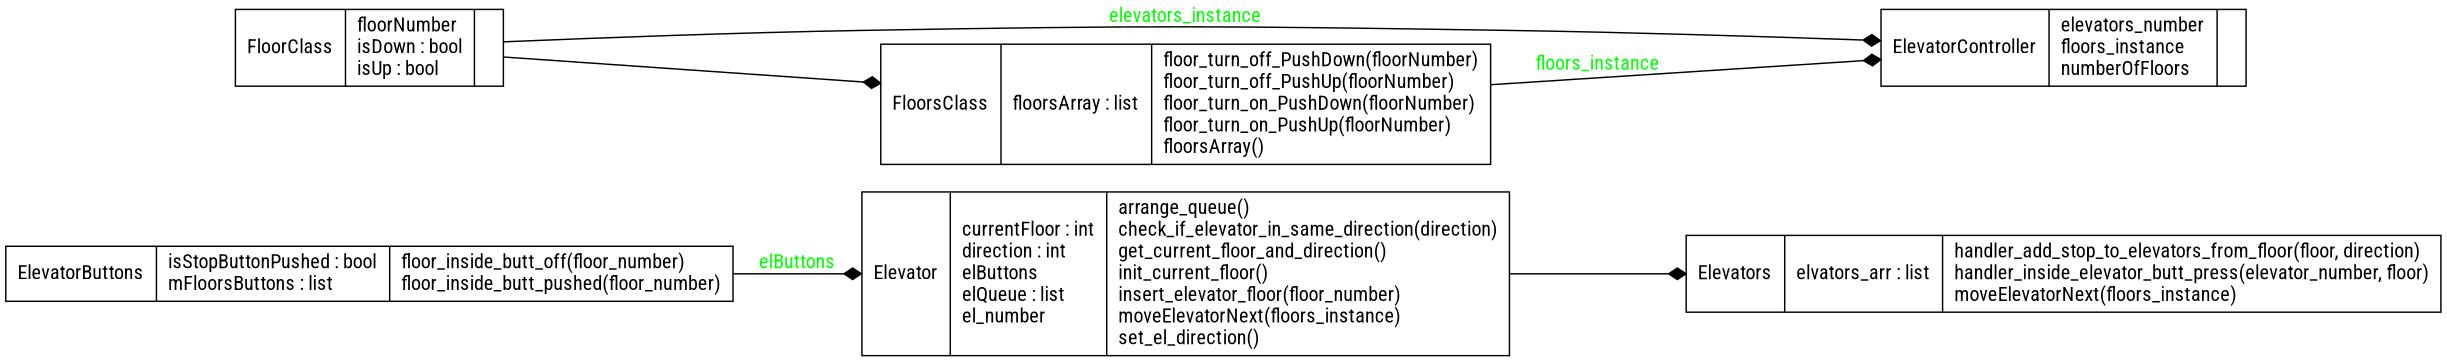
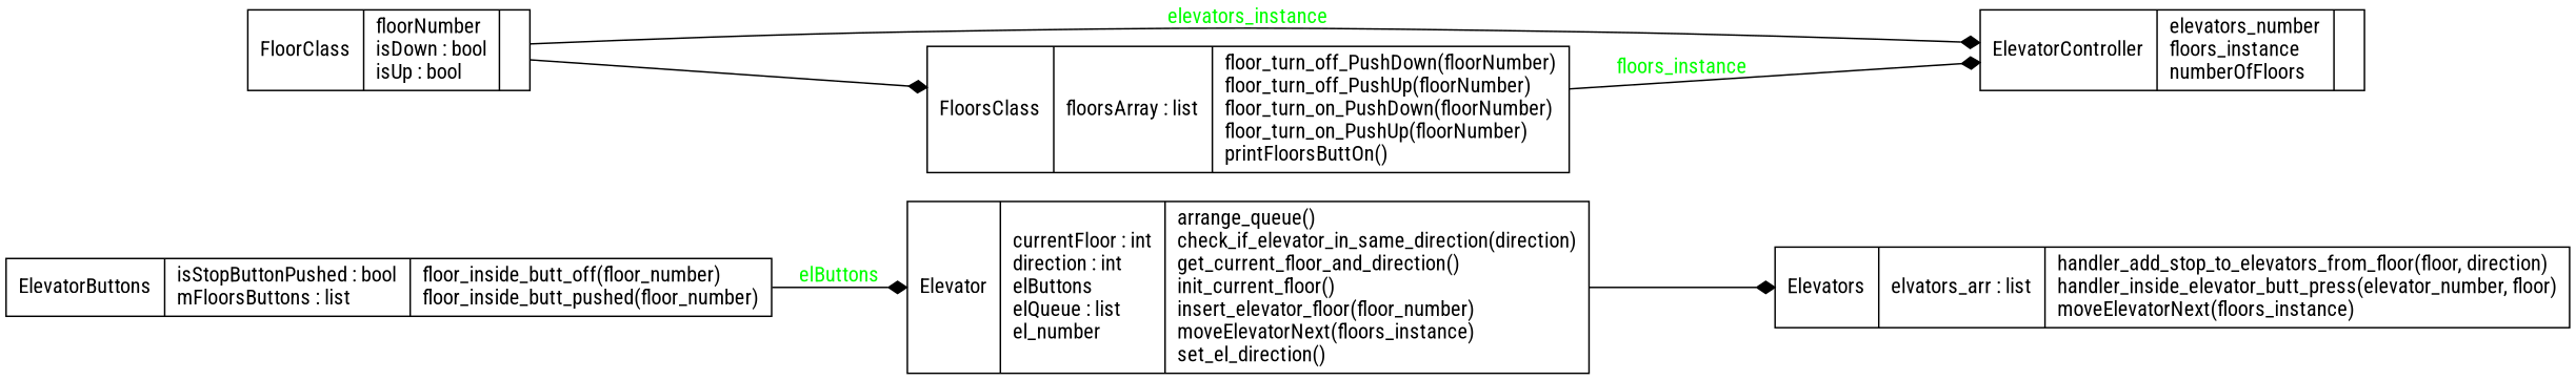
  digraph {
    fontname="Roboto Condensed"
    rankdir=LR
    node [fontname="Roboto Condensed" shape=record]
    edge [arrowhead=diamond arrowtail=none fontcolor=green fontname="Roboto Condensed" style=solid]
    n1 [label="{Elevator|currentFloor : int\ldirection : int\lelButtons\lelQueue : list\lel_number\l|arrange_queue()\lcheck_if_elevator_in_same_direction(direction)\lget_current_floor_and_direction()\linit_current_floor()\linsert_elevator_floor(floor_number)\lmoveElevatorNext(floors_instance)\lset_el_direction()\l}"]
    n2 [label="{Elevators|elvators_arr : list\l|handler_add_stop_to_elevators_from_floor(floor, direction)\lhandler_inside_elevator_butt_press(elevator_number, floor)\lmoveElevatorNext(floors_instance)\l}"]
    n3 [label="{ElevatorButtons|isStopButtonPushed : bool\lmFloorsButtons : list\l|floor_inside_butt_off(floor_number)\lfloor_inside_butt_pushed(floor_number)\l}"]
    n4 [label="{ElevatorController|elevators_number\lfloors_instance\lnumberOfFloors\l|}"]
    n5 [label="{FloorClass|floorNumber\lisDown : bool\lisUp : bool\l|}"]
-   n6 [label="{FloorsClass|floorsArray : list\l|floor_turn_off_PushDown(floorNumber)\lfloor_turn_off_PushUp(floorNumber)\lfloor_turn_on_PushDown(floorNumber)\lfloor_turn_on_PushUp(floorNumber)\lfloorsArray()\l}"]
+   n6 [label="{FloorsClass|floorsArray : list\l|floor_turn_off_PushDown(floorNumber)\lfloor_turn_off_PushUp(floorNumber)\lfloor_turn_on_PushDown(floorNumber)\lfloor_turn_on_PushUp(floorNumber)\lprintFloorsButtOn()\l}"]
    n1 -> n2 [fontcolor=black]
    n3 -> n1 [label=elButtons]
    n5 -> n4 [label=elevators_instance]
    n5 -> n6 [fontcolor=black]
    n6 -> n4 [label=floors_instance]
  }
